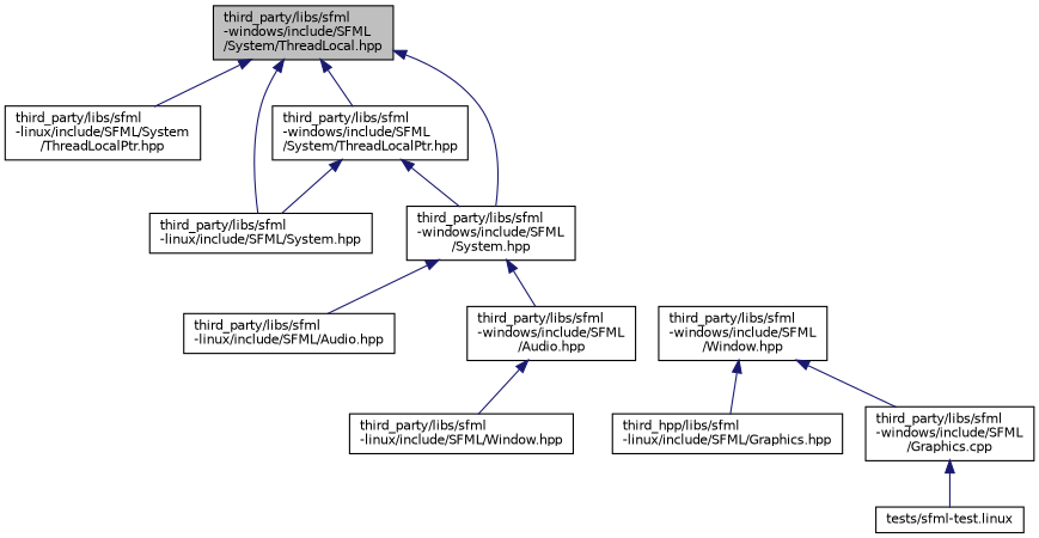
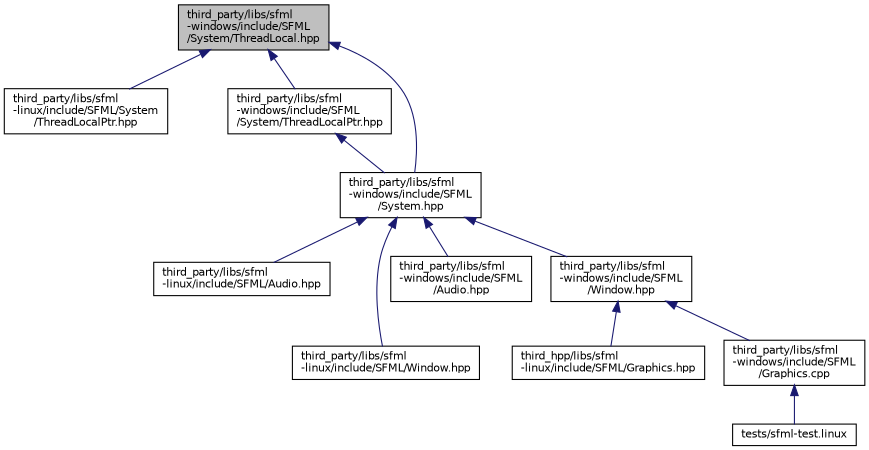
  digraph {
    node [color=black fillcolor=white fontname=Helvetica fontsize=10 shape=record style=filled]
    edge [color=midnightblue dir=back fontname=Helvetica fontsize=10 labelfontname=Helvetica labelfontsize=10 style=solid]
    n1 [fillcolor=grey75 fontcolor=black height=0.2 label="third_party/libs/sfml\l-windows/include/SFML\l/System/ThreadLocal.hpp" width=0.4]
    n2 [height=0.2 label="third_party/libs/sfml\l-linux/include/SFML/System\l/ThreadLocalPtr.hpp" width=0.4]
-   n3 [height=0.2 label="third_party/libs/sfml\l-linux/include/SFML/System.hpp" width=0.4]
    n4 [height=0.2 label="third_party/libs/sfml\l-windows/include/SFML\l/System/ThreadLocalPtr.hpp" width=0.4]
    n5 [height=0.2 label="third_party/libs/sfml\l-windows/include/SFML\l/System.hpp" width=0.4]
    n6 [height=0.2 label="third_party/libs/sfml\l-linux/include/SFML/Audio.hpp" width=0.4]
    n7 [height=0.2 label="third_party/libs/sfml\l-linux/include/SFML/Window.hpp" width=0.4]
    n8 [height=0.2 label="third_party/libs/sfml\l-windows/include/SFML\l/Audio.hpp" width=0.4]
    n9 [height=0.2 label="third_party/libs/sfml\l-windows/include/SFML\l/Window.hpp" width=0.4]
    n10 [height=0.2 label="third_hpp/libs/sfml\l-linux/include/SFML/Graphics.hpp" width=0.4]
    n11 [height=0.2 label="third_party/libs/sfml\l-windows/include/SFML\l/Graphics.cpp" width=0.4]
    n12 [height=0.2 label="tests/sfml-test.linux" width=0.4]
    n1 -> n2
-   n1 -> n3
    n1 -> n4
    n1 -> n5
-   n4 -> n3
    n4 -> n5
    n5 -> n6
-   n8 -> n7
+   n5 -> n7
    n5 -> n8
+   n5 -> n9
    n9 -> n10
    n9 -> n11
    n11 -> n12
  }
